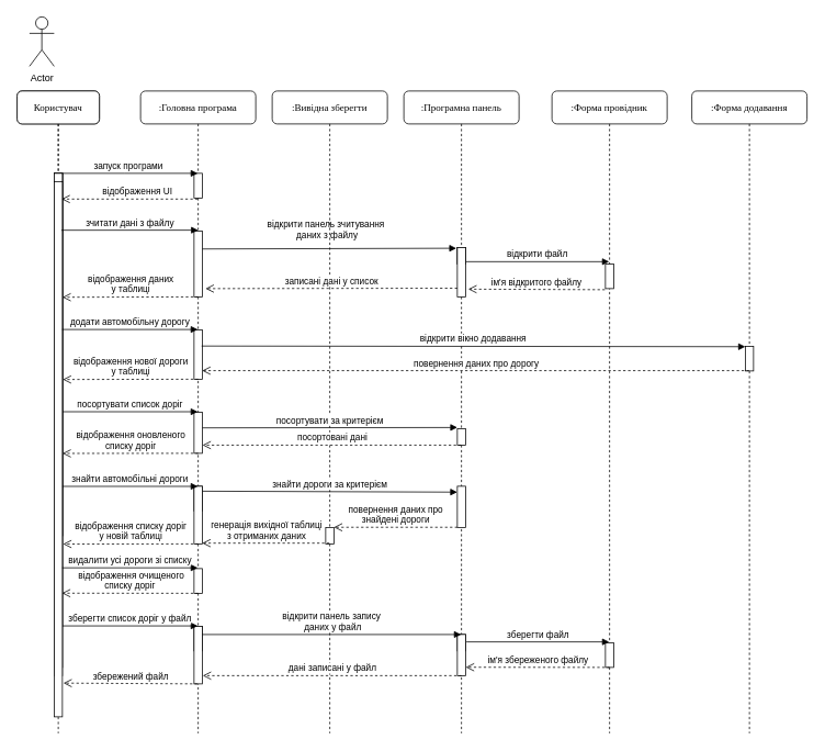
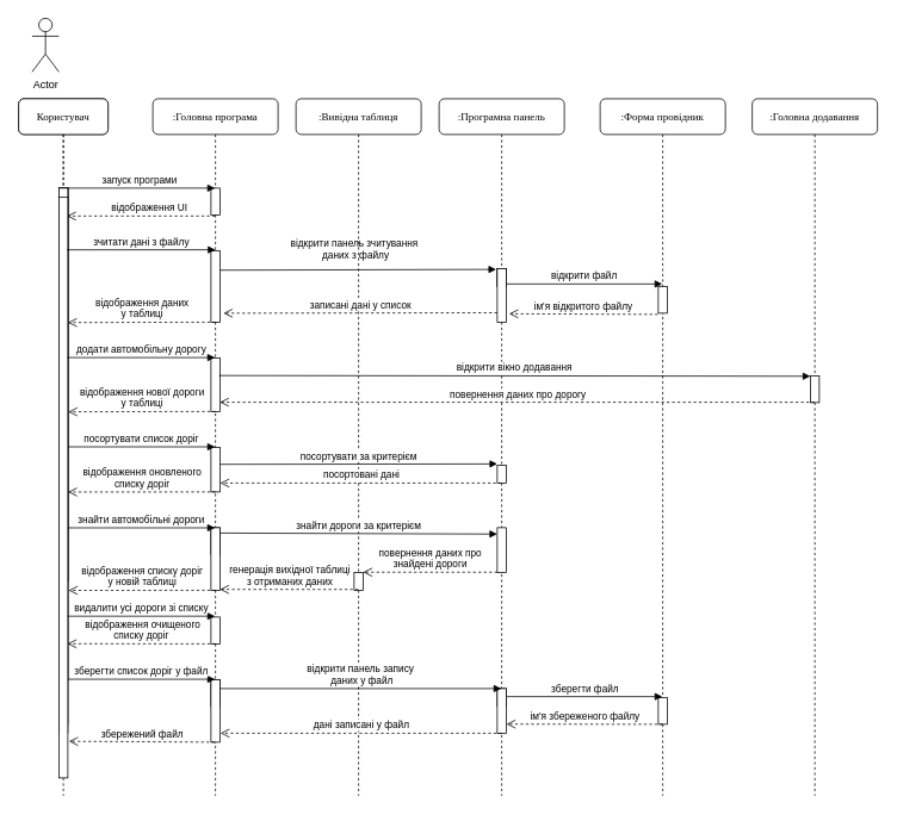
  <mxCell id="0" />
  <mxCell id="1" parent="0" />
  <mxCell id="2" value=":Головна програма" style="shape=umlLifeline;perimeter=lifelinePerimeter;whiteSpace=wrap;html=1;container=1;collapsible=0;recursiveResize=0;outlineConnect=0;rounded=1;shadow=0;comic=0;labelBackgroundColor=none;strokeWidth=1;fontFamily=Verdana;fontSize=12;align=center;" parent="1" vertex="1"><mxGeometry x="170" y="110" width="140" height="780" as="geometry" /></mxCell>
  <mxCell id="3" value="" style="html=1;points=[];perimeter=orthogonalPerimeter;rounded=0;shadow=0;comic=0;labelBackgroundColor=none;strokeWidth=1;fontFamily=Verdana;fontSize=12;align=center;" parent="2" vertex="1"><mxGeometry x="65" y="100" width="10" height="30" as="geometry" /></mxCell>
  <mxCell id="4" value="" style="html=1;points=[];perimeter=orthogonalPerimeter;rounded=0;shadow=0;comic=0;labelBackgroundColor=none;strokeWidth=1;fontFamily=Verdana;fontSize=12;align=center;" parent="2" vertex="1"><mxGeometry x="65" y="170" width="10" height="80" as="geometry" /></mxCell>
  <mxCell id="5" value="" style="html=1;points=[];perimeter=orthogonalPerimeter;rounded=0;shadow=0;comic=0;labelBackgroundColor=none;strokeWidth=1;fontFamily=Verdana;fontSize=12;align=center;" parent="2" vertex="1"><mxGeometry x="65" y="290" width="10" height="60" as="geometry" /></mxCell>
  <mxCell id="6" value="" style="html=1;points=[];perimeter=orthogonalPerimeter;rounded=0;shadow=0;comic=0;labelBackgroundColor=none;strokeWidth=1;fontFamily=Verdana;fontSize=12;align=center;" parent="2" vertex="1"><mxGeometry x="65" y="390" width="10" height="50" as="geometry" /></mxCell>
  <mxCell id="7" value="" style="html=1;points=[];perimeter=orthogonalPerimeter;rounded=0;shadow=0;comic=0;labelBackgroundColor=none;strokeWidth=1;fontFamily=Verdana;fontSize=12;align=center;" parent="2" vertex="1"><mxGeometry x="65" y="480" width="10" height="30" as="geometry" /></mxCell>
  <mxCell id="8" value="" style="html=1;points=[];perimeter=orthogonalPerimeter;rounded=0;shadow=0;comic=0;labelBackgroundColor=none;strokeWidth=1;fontFamily=Verdana;fontSize=12;align=center;" parent="2" vertex="1"><mxGeometry x="65" y="580" width="10" height="30" as="geometry" /></mxCell>
  <mxCell id="9" value="" style="html=1;points=[];perimeter=orthogonalPerimeter;rounded=0;shadow=0;comic=0;labelBackgroundColor=none;strokeWidth=1;fontFamily=Verdana;fontSize=12;align=center;" parent="2" vertex="1"><mxGeometry x="65" y="650" width="10" height="30" as="geometry" /></mxCell>
  <mxCell id="10" value="" style="html=1;points=[];perimeter=orthogonalPerimeter;rounded=0;shadow=0;comic=0;labelBackgroundColor=none;strokeWidth=1;fontFamily=Verdana;fontSize=12;align=center;" parent="2" vertex="1"><mxGeometry x="65" y="650" width="10" height="70" as="geometry" /></mxCell>
  <mxCell id="11" value="" style="html=1;points=[];perimeter=orthogonalPerimeter;rounded=0;shadow=0;comic=0;labelBackgroundColor=none;strokeWidth=1;fontFamily=Verdana;fontSize=12;align=center;" parent="2" vertex="1"><mxGeometry x="65" y="480" width="10" height="70" as="geometry" /></mxCell>
  <mxCell id="12" value=":Форма провідник" style="shape=umlLifeline;perimeter=lifelinePerimeter;whiteSpace=wrap;html=1;container=1;collapsible=0;recursiveResize=0;outlineConnect=0;rounded=1;shadow=0;comic=0;labelBackgroundColor=none;strokeWidth=1;fontFamily=Verdana;fontSize=12;align=center;" parent="1" vertex="1"><mxGeometry x="670" y="110" width="140" height="780" as="geometry" /></mxCell>
  <mxCell id="13" value="" style="html=1;points=[];perimeter=orthogonalPerimeter;rounded=0;shadow=0;comic=0;labelBackgroundColor=none;strokeWidth=1;fontFamily=Verdana;fontSize=12;align=center;" parent="12" vertex="1"><mxGeometry x="65" y="210" width="10" height="30" as="geometry" /></mxCell>
  <mxCell id="14" value="" style="html=1;points=[];perimeter=orthogonalPerimeter;rounded=0;shadow=0;comic=0;labelBackgroundColor=none;strokeWidth=1;fontFamily=Verdana;fontSize=12;align=center;" parent="12" vertex="1"><mxGeometry x="65" y="670" width="10" height="30" as="geometry" /></mxCell>
  <mxCell id="15" value="Користувач" style="shape=umlLifeline;perimeter=lifelinePerimeter;whiteSpace=wrap;html=1;container=1;collapsible=0;recursiveResize=0;outlineConnect=0;rounded=1;shadow=0;comic=0;labelBackgroundColor=none;strokeWidth=1;fontFamily=Verdana;fontSize=12;align=center;" parent="1" vertex="1"><mxGeometry x="20" y="110" width="100" height="780" as="geometry" /></mxCell>
  <mxCell id="16" value="" style="html=1;points=[];perimeter=orthogonalPerimeter;rounded=0;shadow=0;comic=0;labelBackgroundColor=none;strokeWidth=1;fontFamily=Verdana;fontSize=12;align=center;" parent="15" vertex="1"><mxGeometry x="45" y="100" width="10" height="440" as="geometry" /></mxCell>
  <mxCell id="17" value="" style="html=1;points=[];perimeter=orthogonalPerimeter;rounded=0;shadow=0;comic=0;labelBackgroundColor=none;strokeWidth=1;fontFamily=Verdana;fontSize=12;align=center;" parent="15" vertex="1"><mxGeometry x="45" y="100" width="10" height="550" as="geometry" /></mxCell>
  <mxCell id="18" value="Користувач" style="shape=umlLifeline;perimeter=lifelinePerimeter;whiteSpace=wrap;html=1;container=1;collapsible=0;recursiveResize=0;outlineConnect=0;rounded=1;shadow=0;comic=0;labelBackgroundColor=none;strokeWidth=1;fontFamily=Verdana;fontSize=12;align=center;" parent="15" vertex="1"><mxGeometry width="100" height="760" as="geometry" /></mxCell>
  <mxCell id="19" value="" style="html=1;points=[];perimeter=orthogonalPerimeter;rounded=0;shadow=0;comic=0;labelBackgroundColor=none;strokeWidth=1;fontFamily=Verdana;fontSize=12;align=center;" parent="18" vertex="1"><mxGeometry x="45" y="100" width="10" height="440" as="geometry" /></mxCell>
  <mxCell id="20" value="" style="html=1;points=[];perimeter=orthogonalPerimeter;rounded=0;shadow=0;comic=0;labelBackgroundColor=none;strokeWidth=1;fontFamily=Verdana;fontSize=12;align=center;" parent="18" vertex="1"><mxGeometry x="45" y="100" width="10" height="600" as="geometry" /></mxCell>
  <mxCell id="21" value="" style="html=1;points=[];perimeter=orthogonalPerimeter;rounded=0;shadow=0;comic=0;labelBackgroundColor=none;strokeWidth=1;fontFamily=Verdana;fontSize=12;align=center;" parent="18" vertex="1"><mxGeometry x="45" y="100" width="10" height="610" as="geometry" /></mxCell>
  <mxCell id="22" value="" style="html=1;points=[];perimeter=orthogonalPerimeter;rounded=0;shadow=0;comic=0;labelBackgroundColor=none;strokeWidth=1;fontFamily=Verdana;fontSize=12;align=center;" vertex="1" parent="18"><mxGeometry x="45" y="110" width="10" height="650" as="geometry" /></mxCell>
  <mxCell id="23" value="Actor" style="shape=umlActor;verticalLabelPosition=bottom;verticalAlign=top;html=1;outlineConnect=0;" parent="1" vertex="1"><mxGeometry x="35" y="20" width="30" height="60" as="geometry" /></mxCell>
  <mxCell id="24" value="запуск програми" style="html=1;verticalAlign=bottom;endArrow=block;rounded=0;" parent="1" source="16" target="2" edge="1"><mxGeometry x="-0.029" width="80" relative="1" as="geometry"><mxPoint x="80" y="230" as="sourcePoint" /><mxPoint x="200" y="230" as="targetPoint" /><Array as="points"><mxPoint x="150" y="210" /></Array><mxPoint as="offset" /></mxGeometry></mxCell>
  <mxCell id="25" value="відображення UI" style="html=1;verticalAlign=bottom;endArrow=open;dashed=1;endSize=8;rounded=0;entryX=0.9;entryY=0.071;entryDx=0;entryDy=0;entryPerimeter=0;" parent="1" source="2" target="16" edge="1"><mxGeometry x="-0.106" relative="1" as="geometry"><mxPoint x="140" y="270" as="sourcePoint" /><mxPoint x="80" y="240" as="targetPoint" /><mxPoint as="offset" /></mxGeometry></mxCell>
  <mxCell id="26" value=":Програмна панель" style="shape=umlLifeline;perimeter=lifelinePerimeter;whiteSpace=wrap;html=1;container=1;collapsible=0;recursiveResize=0;outlineConnect=0;rounded=1;shadow=0;comic=0;labelBackgroundColor=none;strokeWidth=1;fontFamily=Verdana;fontSize=12;align=center;" parent="1" vertex="1"><mxGeometry x="490" y="110" width="140" height="780" as="geometry" /></mxCell>
  <mxCell id="27" value="" style="html=1;points=[];perimeter=orthogonalPerimeter;rounded=0;shadow=0;comic=0;labelBackgroundColor=none;strokeWidth=1;fontFamily=Verdana;fontSize=12;align=center;" parent="26" vertex="1"><mxGeometry x="65" y="190" width="10" height="20" as="geometry" /></mxCell>
  <mxCell id="28" value="" style="html=1;points=[];perimeter=orthogonalPerimeter;rounded=0;shadow=0;comic=0;labelBackgroundColor=none;strokeWidth=1;fontFamily=Verdana;fontSize=12;align=center;" parent="26" vertex="1"><mxGeometry x="65" y="410" width="10" height="20" as="geometry" /></mxCell>
  <mxCell id="29" value="" style="html=1;points=[];perimeter=orthogonalPerimeter;rounded=0;shadow=0;comic=0;labelBackgroundColor=none;strokeWidth=1;fontFamily=Verdana;fontSize=12;align=center;" parent="26" vertex="1"><mxGeometry x="65" y="480" width="10" height="50" as="geometry" /></mxCell>
  <mxCell id="30" value="" style="html=1;points=[];perimeter=orthogonalPerimeter;rounded=0;shadow=0;comic=0;labelBackgroundColor=none;strokeWidth=1;fontFamily=Verdana;fontSize=12;align=center;" parent="26" vertex="1"><mxGeometry x="65" y="660" width="10" height="20" as="geometry" /></mxCell>
  <mxCell id="31" value="" style="html=1;points=[];perimeter=orthogonalPerimeter;rounded=0;shadow=0;comic=0;labelBackgroundColor=none;strokeWidth=1;fontFamily=Verdana;fontSize=12;align=center;" parent="26" vertex="1"><mxGeometry x="65" y="190" width="10" height="20" as="geometry" /></mxCell>
  <mxCell id="32" value="" style="html=1;points=[];perimeter=orthogonalPerimeter;rounded=0;shadow=0;comic=0;labelBackgroundColor=none;strokeWidth=1;fontFamily=Verdana;fontSize=12;align=center;" parent="26" vertex="1"><mxGeometry x="65" y="660" width="10" height="50" as="geometry" /></mxCell>
  <mxCell id="33" value="" style="html=1;points=[];perimeter=orthogonalPerimeter;rounded=0;shadow=0;comic=0;labelBackgroundColor=none;strokeWidth=1;fontFamily=Verdana;fontSize=12;align=center;" parent="26" vertex="1"><mxGeometry x="65" y="190" width="10" height="60" as="geometry" /></mxCell>
- <mxCell id="34" value=":Форма додавання" style="shape=umlLifeline;perimeter=lifelinePerimeter;whiteSpace=wrap;html=1;container=1;collapsible=0;recursiveResize=0;outlineConnect=0;rounded=1;shadow=0;comic=0;labelBackgroundColor=none;strokeWidth=1;fontFamily=Verdana;fontSize=12;align=center;" parent="1" vertex="1"><mxGeometry x="840" y="110" width="140" height="780" as="geometry" /></mxCell>
+ <mxCell id="34" value=":Головна додавання" style="shape=umlLifeline;perimeter=lifelinePerimeter;whiteSpace=wrap;html=1;container=1;collapsible=0;recursiveResize=0;outlineConnect=0;rounded=1;shadow=0;comic=0;labelBackgroundColor=none;strokeWidth=1;fontFamily=Verdana;fontSize=12;align=center;" parent="1" vertex="1"><mxGeometry x="840" y="110" width="140" height="780" as="geometry" /></mxCell>
  <mxCell id="35" value="" style="html=1;points=[];perimeter=orthogonalPerimeter;rounded=0;shadow=0;comic=0;labelBackgroundColor=none;strokeWidth=1;fontFamily=Verdana;fontSize=12;align=center;" parent="34" vertex="1"><mxGeometry x="65" y="310" width="10" height="30" as="geometry" /></mxCell>
  <mxCell id="36" value="зчитати дані з файлу" style="html=1;verticalAlign=bottom;endArrow=block;rounded=0;exitX=0.881;exitY=0.157;exitDx=0;exitDy=0;exitPerimeter=0;" parent="1" source="16" edge="1"><mxGeometry width="80" relative="1" as="geometry"><mxPoint x="80" y="280" as="sourcePoint" /><mxPoint x="240" y="279" as="targetPoint" /></mxGeometry></mxCell>
  <mxCell id="37" value="відкрити панель зчитування&lt;br&gt;&amp;nbsp;даних з файлу" style="html=1;verticalAlign=bottom;endArrow=block;rounded=0;exitX=1.005;exitY=0.273;exitDx=0;exitDy=0;exitPerimeter=0;entryX=-0.121;entryY=0.05;entryDx=0;entryDy=0;entryPerimeter=0;" parent="1" source="4" target="27" edge="1"><mxGeometry x="-0.026" y="7" width="80" relative="1" as="geometry"><mxPoint x="260" y="300" as="sourcePoint" /><mxPoint x="340" y="300" as="targetPoint" /><mxPoint as="offset" /></mxGeometry></mxCell>
  <mxCell id="38" value="відкрити файл" style="html=1;verticalAlign=bottom;endArrow=block;rounded=0;exitX=1.038;exitY=0.864;exitDx=0;exitDy=0;exitPerimeter=0;" parent="1" source="27" target="12" edge="1"><mxGeometry width="80" relative="1" as="geometry"><mxPoint x="570" y="330" as="sourcePoint" /><mxPoint x="640" y="330" as="targetPoint" /></mxGeometry></mxCell>
  <mxCell id="39" value="ім'я відкритого файлу" style="html=1;verticalAlign=bottom;endArrow=open;dashed=1;endSize=8;rounded=0;exitX=-0.067;exitY=1.044;exitDx=0;exitDy=0;exitPerimeter=0;entryX=1.333;entryY=0.844;entryDx=0;entryDy=0;entryPerimeter=0;" parent="1" source="13" target="33" edge="1"><mxGeometry relative="1" as="geometry"><mxPoint x="360" y="350" as="sourcePoint" /><mxPoint x="620" y="351" as="targetPoint" /><Array as="points" /></mxGeometry></mxCell>
  <mxCell id="40" value="відображення даних &lt;br&gt;у таблиці" style="html=1;verticalAlign=bottom;endArrow=open;dashed=1;endSize=8;rounded=0;entryX=1.012;entryY=0.342;entryDx=0;entryDy=0;entryPerimeter=0;" parent="1" target="16" edge="1"><mxGeometry relative="1" as="geometry"><mxPoint x="240" y="360" as="sourcePoint" /><mxPoint x="160" y="360" as="targetPoint" /></mxGeometry></mxCell>
- <mxCell id="41" value=":Вивідна зберегти" style="shape=umlLifeline;perimeter=lifelinePerimeter;whiteSpace=wrap;html=1;container=1;collapsible=0;recursiveResize=0;outlineConnect=0;rounded=1;shadow=0;comic=0;labelBackgroundColor=none;strokeWidth=1;fontFamily=Verdana;fontSize=12;align=center;" parent="1" vertex="1"><mxGeometry x="330" y="110" width="140" height="780" as="geometry" /></mxCell>
+ <mxCell id="41" value=":Вивідна таблиця" style="shape=umlLifeline;perimeter=lifelinePerimeter;whiteSpace=wrap;html=1;container=1;collapsible=0;recursiveResize=0;outlineConnect=0;rounded=1;shadow=0;comic=0;labelBackgroundColor=none;strokeWidth=1;fontFamily=Verdana;fontSize=12;align=center;" parent="1" vertex="1"><mxGeometry x="330" y="110" width="140" height="780" as="geometry" /></mxCell>
  <mxCell id="42" value="" style="html=1;points=[];perimeter=orthogonalPerimeter;rounded=0;shadow=0;comic=0;labelBackgroundColor=none;strokeWidth=1;fontFamily=Verdana;fontSize=12;align=center;" parent="41" vertex="1"><mxGeometry x="65" y="530" width="10" height="20" as="geometry" /></mxCell>
  <mxCell id="43" value="додати автомобільну дорогу" style="html=1;verticalAlign=bottom;endArrow=block;rounded=0;exitX=0.967;exitY=0.431;exitDx=0;exitDy=0;exitPerimeter=0;" parent="1" source="16" target="2" edge="1"><mxGeometry width="80" relative="1" as="geometry"><mxPoint x="80" y="400" as="sourcePoint" /><mxPoint x="150" y="400" as="targetPoint" /></mxGeometry></mxCell>
  <mxCell id="44" value="відкрити вікно додавання" style="html=1;verticalAlign=bottom;endArrow=block;rounded=0;exitX=0.914;exitY=0.329;exitDx=0;exitDy=0;exitPerimeter=0;entryX=0;entryY=0.017;entryDx=0;entryDy=0;entryPerimeter=0;" parent="1" source="5" target="35" edge="1"><mxGeometry width="80" relative="1" as="geometry"><mxPoint x="250" y="420" as="sourcePoint" /><mxPoint x="320" y="420" as="targetPoint" /></mxGeometry></mxCell>
  <mxCell id="45" value="повернення даних про дорогу" style="html=1;verticalAlign=bottom;endArrow=open;dashed=1;endSize=8;rounded=0;entryX=0.987;entryY=0.827;entryDx=0;entryDy=0;entryPerimeter=0;" parent="1" source="34" target="5" edge="1"><mxGeometry relative="1" as="geometry"><mxPoint x="940" y="450" as="sourcePoint" /><mxPoint x="280" y="450" as="targetPoint" /></mxGeometry></mxCell>
  <mxCell id="46" value="відображення нової дороги &lt;br&gt;у таблиці" style="html=1;verticalAlign=bottom;endArrow=open;dashed=1;endSize=8;rounded=0;entryX=1.056;entryY=0.569;entryDx=0;entryDy=0;entryPerimeter=0;" parent="1" target="16" edge="1"><mxGeometry relative="1" as="geometry"><mxPoint x="240" y="460" as="sourcePoint" /><mxPoint x="80" y="460" as="targetPoint" /></mxGeometry></mxCell>
  <mxCell id="47" value="посортувати список доріг" style="html=1;verticalAlign=bottom;endArrow=block;rounded=0;exitX=1.031;exitY=0.658;exitDx=0;exitDy=0;exitPerimeter=0;" parent="1" source="16" target="2" edge="1"><mxGeometry width="80" relative="1" as="geometry"><mxPoint x="80" y="500" as="sourcePoint" /><mxPoint x="150" y="500" as="targetPoint" /></mxGeometry></mxCell>
  <mxCell id="48" value="посортувати за критерієм" style="html=1;verticalAlign=bottom;endArrow=block;rounded=0;entryX=0;entryY=-0.067;entryDx=0;entryDy=0;entryPerimeter=0;exitX=1.011;exitY=0.382;exitDx=0;exitDy=0;exitPerimeter=0;" parent="1" source="6" target="28" edge="1"><mxGeometry width="80" relative="1" as="geometry"><mxPoint x="250" y="519" as="sourcePoint" /><mxPoint x="320" y="520" as="targetPoint" /></mxGeometry></mxCell>
  <mxCell id="49" value="посортовані дані" style="html=1;verticalAlign=bottom;endArrow=open;dashed=1;endSize=8;rounded=0;entryX=1.032;entryY=0.801;entryDx=0;entryDy=0;entryPerimeter=0;" parent="1" source="26" target="6" edge="1"><mxGeometry relative="1" as="geometry"><mxPoint x="420" y="540" as="sourcePoint" /><mxPoint x="250" y="540" as="targetPoint" /></mxGeometry></mxCell>
  <mxCell id="50" value="відображення оновленого&lt;br&gt;списку доріг" style="html=1;verticalAlign=bottom;endArrow=open;dashed=1;endSize=8;rounded=0;entryX=1.022;entryY=0.773;entryDx=0;entryDy=0;entryPerimeter=0;" parent="1" target="16" edge="1"><mxGeometry relative="1" as="geometry"><mxPoint x="240" y="550" as="sourcePoint" /><mxPoint x="90" y="550" as="targetPoint" /></mxGeometry></mxCell>
  <mxCell id="51" value="знайти автомобільні дороги" style="html=1;verticalAlign=bottom;endArrow=block;rounded=0;exitX=1.001;exitY=0.864;exitDx=0;exitDy=0;exitPerimeter=0;" parent="1" source="16" target="2" edge="1"><mxGeometry width="80" relative="1" as="geometry"><mxPoint x="80" y="590" as="sourcePoint" /><mxPoint x="160" y="590" as="targetPoint" /></mxGeometry></mxCell>
  <mxCell id="52" value="знайти дороги за критерієм" style="html=1;verticalAlign=bottom;endArrow=block;rounded=0;exitX=1.03;exitY=0.2;exitDx=0;exitDy=0;exitPerimeter=0;entryX=-0.005;entryY=0.143;entryDx=0;entryDy=0;entryPerimeter=0;" parent="1" source="7" target="29" edge="1"><mxGeometry width="80" relative="1" as="geometry"><mxPoint x="250" y="600" as="sourcePoint" /><mxPoint x="550" y="596" as="targetPoint" /></mxGeometry></mxCell>
  <mxCell id="53" value="повернення даних про &lt;br&gt;знайдені дороги" style="html=1;verticalAlign=bottom;endArrow=open;dashed=1;endSize=8;rounded=0;entryX=1.005;entryY=-0.01;entryDx=0;entryDy=0;entryPerimeter=0;" parent="1" source="29" target="42" edge="1"><mxGeometry relative="1" as="geometry"><mxPoint x="560" y="620" as="sourcePoint" /><mxPoint x="420" y="620" as="targetPoint" /></mxGeometry></mxCell>
  <mxCell id="54" value="генерація вихідної таблиці &lt;br&gt;з отриманих даних" style="html=1;verticalAlign=bottom;endArrow=open;dashed=1;endSize=8;rounded=0;entryX=0.997;entryY=0.987;entryDx=0;entryDy=0;entryPerimeter=0;" parent="1" source="41" target="11" edge="1"><mxGeometry relative="1" as="geometry"><mxPoint x="340" y="660" as="sourcePoint" /><mxPoint x="300" y="660" as="targetPoint" /></mxGeometry></mxCell>
  <mxCell id="55" value="видалити усі дороги зі списку" style="html=1;verticalAlign=bottom;endArrow=block;rounded=0;exitX=0.976;exitY=0.871;exitDx=0;exitDy=0;exitPerimeter=0;" parent="1" source="17" target="2" edge="1"><mxGeometry width="80" relative="1" as="geometry"><mxPoint x="100" y="690" as="sourcePoint" /><mxPoint x="180" y="690" as="targetPoint" /></mxGeometry></mxCell>
  <mxCell id="56" value="&amp;nbsp;відображення очищеного&lt;br&gt;списку доріг" style="html=1;verticalAlign=bottom;endArrow=open;dashed=1;endSize=8;rounded=0;entryX=0.954;entryY=0.927;entryDx=0;entryDy=0;entryPerimeter=0;" parent="1" target="17" edge="1"><mxGeometry relative="1" as="geometry"><mxPoint x="240" y="720" as="sourcePoint" /><mxPoint x="160" y="720" as="targetPoint" /></mxGeometry></mxCell>
  <mxCell id="57" value="зберегти список доріг у файл" style="html=1;verticalAlign=bottom;endArrow=block;rounded=0;exitX=1.033;exitY=0.916;exitDx=0;exitDy=0;exitPerimeter=0;" parent="1" source="20" target="2" edge="1"><mxGeometry width="80" relative="1" as="geometry"><mxPoint x="80" y="760" as="sourcePoint" /><mxPoint x="160" y="760" as="targetPoint" /></mxGeometry></mxCell>
  <mxCell id="58" value="відкрити панель запису&lt;br&gt;&amp;nbsp;даних у файл" style="html=1;verticalAlign=bottom;endArrow=block;rounded=0;exitX=1.011;exitY=0.335;exitDx=0;exitDy=0;exitPerimeter=0;" parent="1" source="9" target="26" edge="1"><mxGeometry width="80" relative="1" as="geometry"><mxPoint x="250" y="770" as="sourcePoint" /><mxPoint x="330" y="770" as="targetPoint" /></mxGeometry></mxCell>
  <mxCell id="59" value="зберегти файл" style="html=1;verticalAlign=bottom;endArrow=block;rounded=0;exitX=1.1;exitY=0.45;exitDx=0;exitDy=0;exitPerimeter=0;" parent="1" source="30" target="12" edge="1"><mxGeometry width="80" relative="1" as="geometry"><mxPoint x="580" y="780" as="sourcePoint" /><mxPoint x="660" y="780" as="targetPoint" /></mxGeometry></mxCell>
  <mxCell id="60" value="ім'я збереженого файлу" style="html=1;verticalAlign=bottom;endArrow=open;dashed=1;endSize=8;rounded=0;entryX=1.032;entryY=0.796;entryDx=0;entryDy=0;entryPerimeter=0;" parent="1" target="32" edge="1"><mxGeometry relative="1" as="geometry"><mxPoint x="740" y="810" as="sourcePoint" /><mxPoint x="570" y="810" as="targetPoint" /></mxGeometry></mxCell>
  <mxCell id="61" value="дані записані у файл" style="html=1;verticalAlign=bottom;endArrow=open;dashed=1;endSize=8;rounded=0;entryX=1.065;entryY=0.857;entryDx=0;entryDy=0;entryPerimeter=0;" parent="1" target="10" edge="1"><mxGeometry relative="1" as="geometry"><mxPoint x="560" y="820" as="sourcePoint" /><mxPoint x="250" y="820" as="targetPoint" /></mxGeometry></mxCell>
  <mxCell id="62" value="збережений файл" style="html=1;verticalAlign=bottom;endArrow=open;dashed=1;endSize=8;rounded=0;exitX=0.4;exitY=1;exitDx=0;exitDy=0;exitPerimeter=0;entryX=1.129;entryY=0.937;entryDx=0;entryDy=0;entryPerimeter=0;" parent="1" source="10" target="22" edge="1"><mxGeometry relative="1" as="geometry"><mxPoint x="230" y="810" as="sourcePoint" /><mxPoint x="130" y="830" as="targetPoint" /></mxGeometry></mxCell>
  <mxCell id="63" value="записані дані у список" style="html=1;verticalAlign=bottom;endArrow=open;dashed=1;endSize=8;rounded=0;entryX=1.4;entryY=0.875;entryDx=0;entryDy=0;entryPerimeter=0;exitX=-0.005;exitY=0.825;exitDx=0;exitDy=0;exitPerimeter=0;" parent="1" source="33" target="4" edge="1"><mxGeometry relative="1" as="geometry"><mxPoint x="550" y="350" as="sourcePoint" /><mxPoint x="470" y="350" as="targetPoint" /></mxGeometry></mxCell>
  <mxCell id="64" value="відображення списку доріг&lt;br&gt;у новій таблиці" style="html=1;verticalAlign=bottom;endArrow=open;dashed=1;endSize=8;rounded=0;entryX=1.087;entryY=0.738;entryDx=0;entryDy=0;entryPerimeter=0;" parent="1" target="21" edge="1"><mxGeometry relative="1" as="geometry"><mxPoint x="240" y="660" as="sourcePoint" /><mxPoint x="160" y="660" as="targetPoint" /></mxGeometry></mxCell>
